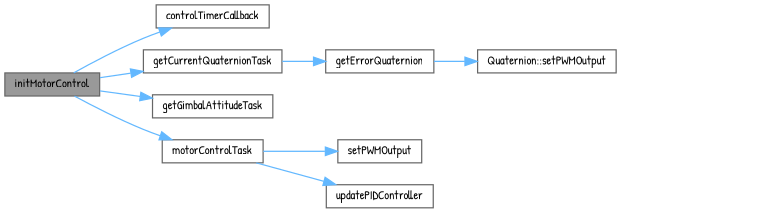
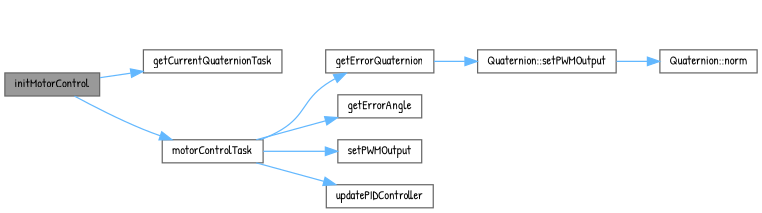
  digraph {
    fontname="Patrick Hand"
    rankdir=LR
    node [color=grey40 fillcolor=white fontname="Patrick Hand" fontsize=10 shape=box style=filled]
    edge [color=steelblue1 fontname="Patrick Hand" fontsize=10 labelfontname=Helvetica labelfontsize=10 style=solid]
    n1 [color=gray40 fillcolor=grey60 fontcolor=black height=0.2 label=initMotorControl width=0.4]
-   n2 [height=0.2 label=controlTimerCallback width=0.4]
    n3 [height=0.2 label=getCurrentQuaternionTask width=0.4]
-   n4 [height=0.2 label=getGimbalAttitudeTask width=0.4]
    n5 [height=0.2 label=motorControlTask width=0.4]
+   n6 [height=0.2 label=getErrorAngle width=0.4]
    n7 [height=0.2 label=getErrorQuaternion width=0.4]
    n8 [height=0.2 label=setPWMOutput width=0.4]
    n9 [height=0.2 label=updatePIDController width=0.4]
    n10 [height=0.2 label="Quaternion::setPWMOutput" width=0.4]
-   n1 -> n2
+   n11 [height=0.2 label="Quaternion::norm" width=0.4]
    n1 -> n3
-   n1 -> n4
    n1 -> n5
-   n3 -> n7
+   n5 -> n6
+   n5 -> n7
    n5 -> n8
    n5 -> n9
    n7 -> n10
+   n10 -> n11
  }
